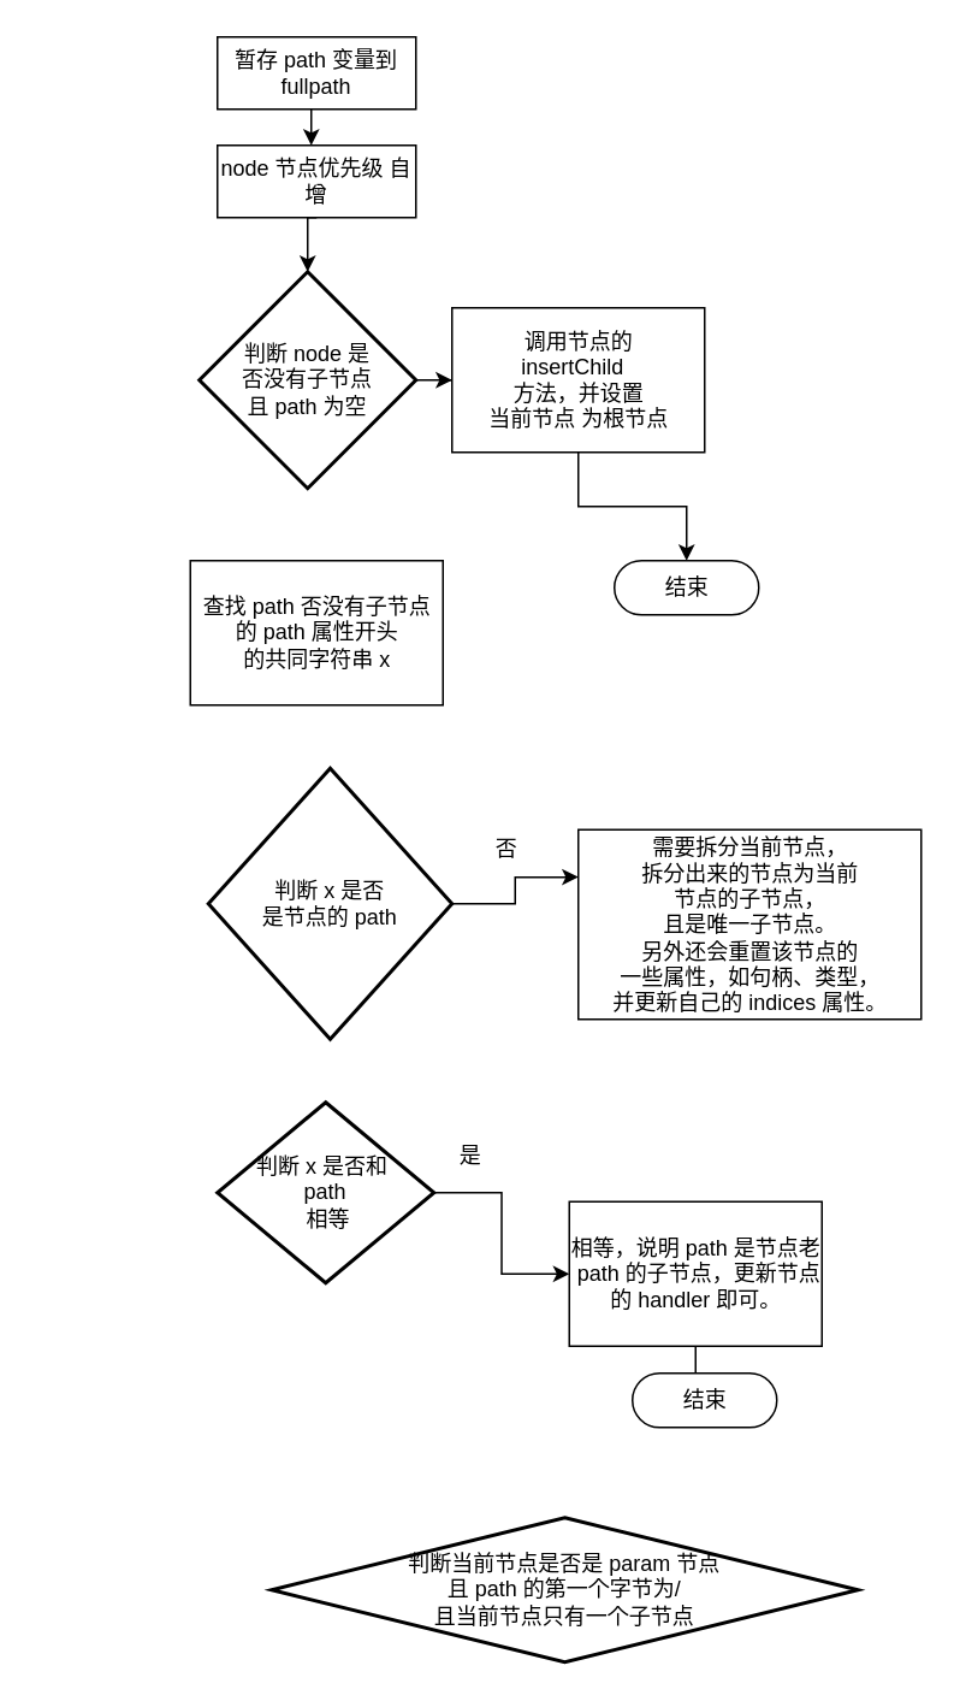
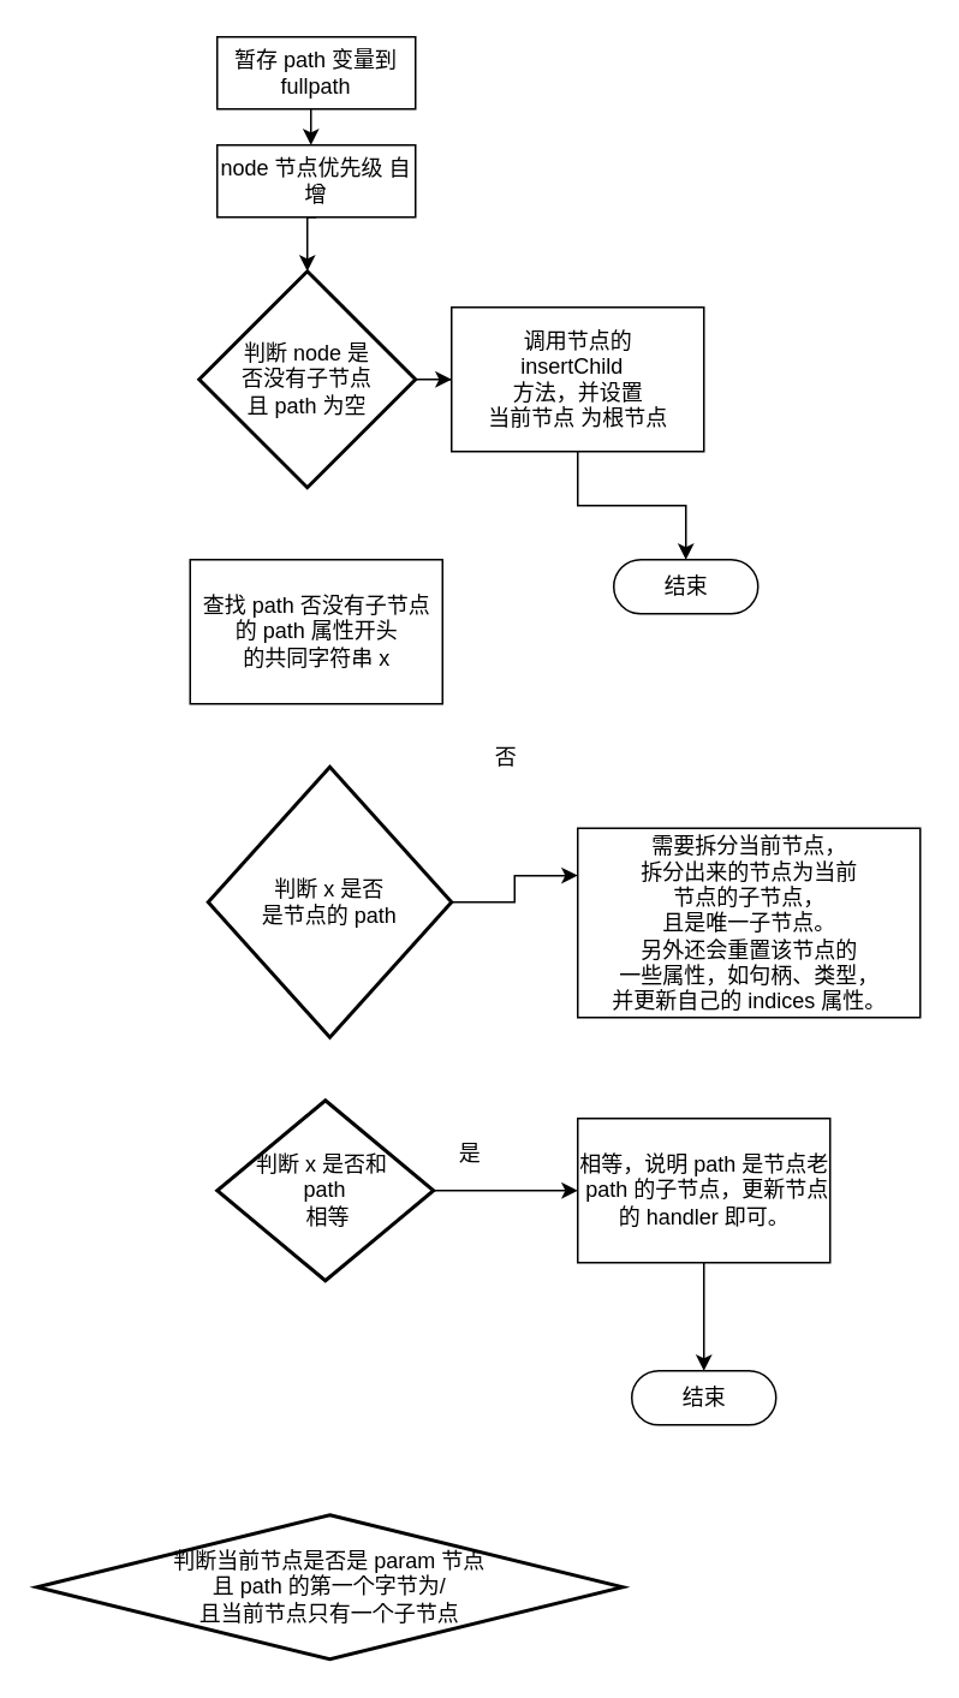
  <mxCell id="0" />
  <mxCell id="1" parent="0" />
  <mxCell id="2" style="edgeStyle=orthogonalEdgeStyle;rounded=0;orthogonalLoop=1;jettySize=auto;html=1;exitX=0.5;exitY=1;exitDx=0;exitDy=0;entryX=0.5;entryY=0;entryDx=0;entryDy=0;" edge="1" parent="1"><mxGeometry relative="1" as="geometry"><mxPoint x="172" y="60" as="sourcePoint" /><mxPoint x="172" y="80" as="targetPoint" /></mxGeometry></mxCell>
  <mxCell id="3" value="暂存 path 变量到&lt;br&gt;fullpath" style="rounded=0;whiteSpace=wrap;html=1;" vertex="1" parent="1"><mxGeometry x="120" y="20" width="110" height="40" as="geometry" /></mxCell>
  <mxCell id="4" style="edgeStyle=orthogonalEdgeStyle;rounded=0;orthogonalLoop=1;jettySize=auto;html=1;exitX=0.5;exitY=1;exitDx=0;exitDy=0;entryX=0.5;entryY=0;entryDx=0;entryDy=0;entryPerimeter=0;" edge="1" parent="1" source="5" target="7"><mxGeometry relative="1" as="geometry" /></mxCell>
  <mxCell id="5" value="node 节点优先级 自增" style="rounded=0;whiteSpace=wrap;html=1;" vertex="1" parent="1"><mxGeometry x="120" y="80" width="110" height="40" as="geometry" /></mxCell>
  <mxCell id="6" style="edgeStyle=orthogonalEdgeStyle;rounded=0;orthogonalLoop=1;jettySize=auto;html=1;" edge="1" parent="1" source="7" target="9"><mxGeometry relative="1" as="geometry" /></mxCell>
  <mxCell id="7" value="判断 node 是&lt;br&gt;否没有子节点&lt;br&gt;且 path 为空" style="strokeWidth=2;html=1;shape=mxgraph.flowchart.decision;whiteSpace=wrap;" vertex="1" parent="1"><mxGeometry x="110" y="150" width="120" height="120" as="geometry" /></mxCell>
  <mxCell id="8" style="edgeStyle=orthogonalEdgeStyle;rounded=0;orthogonalLoop=1;jettySize=auto;html=1;entryX=0.5;entryY=0.5;entryDx=0;entryDy=-15;entryPerimeter=0;" edge="1" parent="1" source="9" target="10"><mxGeometry relative="1" as="geometry" /></mxCell>
  <mxCell id="9" value="调用节点的 &lt;br&gt;insertChild&amp;nbsp;&amp;nbsp;&lt;br&gt;方法，并设置&lt;br&gt;当前节点 为根节点" style="html=1;dashed=0;whitespace=wrap;" vertex="1" parent="1"><mxGeometry x="250" y="170" width="140" height="80" as="geometry" /></mxCell>
  <mxCell id="10" value="结束" style="html=1;dashed=0;whitespace=wrap;shape=mxgraph.dfd.start" vertex="1" parent="1"><mxGeometry x="340" y="310" width="80" height="30" as="geometry" /></mxCell>
  <mxCell id="11" value="查找 path 否没有子节点&lt;br&gt;的 path 属性开头&lt;br&gt;的共同字符串 x" style="html=1;dashed=0;whitespace=wrap;" vertex="1" parent="1"><mxGeometry x="105" y="310" width="140" height="80" as="geometry" /></mxCell>
  <mxCell id="12" style="edgeStyle=orthogonalEdgeStyle;rounded=0;orthogonalLoop=1;jettySize=auto;html=1;exitX=1;exitY=0.5;exitDx=0;exitDy=0;exitPerimeter=0;entryX=0;entryY=0.25;entryDx=0;entryDy=0;" edge="1" parent="1" source="13" target="14"><mxGeometry relative="1" as="geometry" /></mxCell>
  <mxCell id="13" value="判断 x 是否&lt;br&gt;是节点的 path" style="strokeWidth=2;html=1;shape=mxgraph.flowchart.decision;whiteSpace=wrap;" vertex="1" parent="1"><mxGeometry x="115" y="425" width="135" height="150" as="geometry" /></mxCell>
  <mxCell id="14" value="需要拆分当前节点，&lt;br&gt;拆分出来的节点为当前&lt;br&gt;节点的子节点，&lt;br&gt;且是唯一子节点。&lt;br&gt;另外还会重置该节点的&lt;br&gt;一些属性，如句柄、类型，&lt;br&gt;并更新自己的 indices 属性。" style="html=1;dashed=0;whitespace=wrap;" vertex="1" parent="1"><mxGeometry x="320" y="459" width="190" height="105" as="geometry" /></mxCell>
  <mxCell id="15" style="edgeStyle=orthogonalEdgeStyle;rounded=0;orthogonalLoop=1;jettySize=auto;html=1;exitX=1;exitY=0.5;exitDx=0;exitDy=0;exitPerimeter=0;entryX=0;entryY=0.5;entryDx=0;entryDy=0;" edge="1" parent="1" source="16" target="19"><mxGeometry relative="1" as="geometry" /></mxCell>
  <mxCell id="16" value="判断 x 是否和&amp;nbsp;&lt;br&gt;path&lt;br&gt;&amp;nbsp;相等" style="strokeWidth=2;html=1;shape=mxgraph.flowchart.decision;whiteSpace=wrap;" vertex="1" parent="1"><mxGeometry x="120" y="610" width="120" height="100" as="geometry" /></mxCell>
- <mxCell id="17" value="否" style="text;html=1;align=center;verticalAlign=middle;resizable=0;points=[];autosize=1;strokeColor=none;fillColor=none;" vertex="1" parent="1"><mxGeometry x="265" y="460" width="30" height="20" as="geometry" /></mxCell>
+ <mxCell id="17" value="否" style="text;html=1;align=center;verticalAlign=middle;resizable=0;points=[];autosize=1;strokeColor=none;fillColor=none;" vertex="1" parent="1"><mxGeometry x="265" y="410" width="30" height="20" as="geometry" /></mxCell>
  <mxCell id="18" style="edgeStyle=orthogonalEdgeStyle;rounded=0;orthogonalLoop=1;jettySize=auto;html=1;entryX=0.5;entryY=0.5;entryDx=0;entryDy=-15;entryPerimeter=0;" edge="1" parent="1" source="19" target="20"><mxGeometry relative="1" as="geometry" /></mxCell>
- <mxCell id="19" value="相等，说明 path 是节点老&lt;br&gt;&amp;nbsp;path 的子节点，更新节点&lt;br&gt;的 handler 即可。" style="html=1;dashed=0;whitespace=wrap;" vertex="1" parent="1"><mxGeometry x="315" y="665" width="140" height="80" as="geometry" /></mxCell>
+ <mxCell id="19" value="相等，说明 path 是节点老&lt;br&gt;&amp;nbsp;path 的子节点，更新节点&lt;br&gt;的 handler 即可。" style="html=1;dashed=0;whitespace=wrap;" vertex="1" parent="1"><mxGeometry x="320" y="620" width="140" height="80" as="geometry" /></mxCell>
  <mxCell id="20" value="结束" style="html=1;dashed=0;whitespace=wrap;shape=mxgraph.dfd.start" vertex="1" parent="1"><mxGeometry x="350" y="760" width="80" height="30" as="geometry" /></mxCell>
  <mxCell id="21" value="是" style="text;html=1;align=center;verticalAlign=middle;resizable=0;points=[];autosize=1;strokeColor=none;fillColor=none;" vertex="1" parent="1"><mxGeometry x="245" y="630" width="30" height="20" as="geometry" /></mxCell>
- <mxCell id="22" value="判断当前节点是否是 param 节点&lt;br&gt;且 path 的第一个字节为/&lt;br&gt;且当前节点只有一个子节点" style="strokeWidth=2;html=1;shape=mxgraph.flowchart.decision;whiteSpace=wrap;" vertex="1" parent="1"><mxGeometry x="150" y="840" width="325" height="80" as="geometry" /></mxCell>
+ <mxCell id="22" value="判断当前节点是否是 param 节点&lt;br&gt;且 path 的第一个字节为/&lt;br&gt;且当前节点只有一个子节点" style="strokeWidth=2;html=1;shape=mxgraph.flowchart.decision;whiteSpace=wrap;" vertex="1" parent="1"><mxGeometry x="20" y="840" width="325" height="80" as="geometry" /></mxCell>
